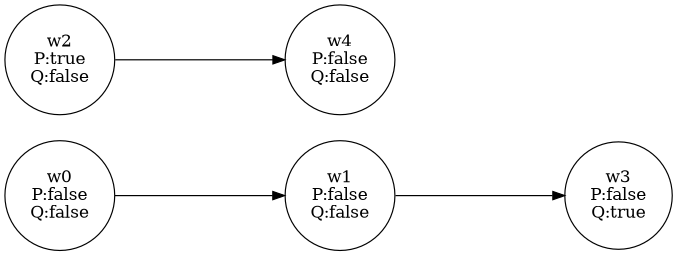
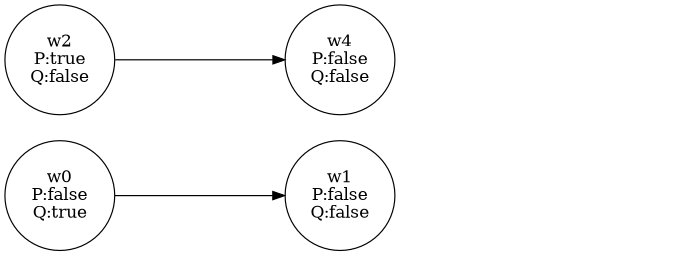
  digraph {
    nodesep=0.3
    rankdir=LR
    ranksep=2
    node [shape=circle]
    edge [arrowsize=1]
-   n1 [label="w0\nP:false\nQ:false"]
+   n1 [label="w0\nP:false\nQ:true"]
    n2 [label="w1\nP:false\nQ:false"]
-   n3 [label="w3\nP:false\nQ:true"]
    n4 [label="w2\nP:true\nQ:false"]
    n5 [label="w4\nP:false\nQ:false"]
    n1 -> n2
-   n2 -> n3
    n4 -> n5
  }
